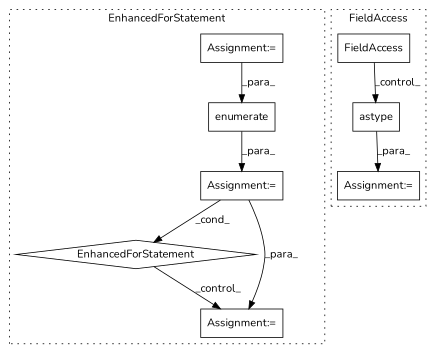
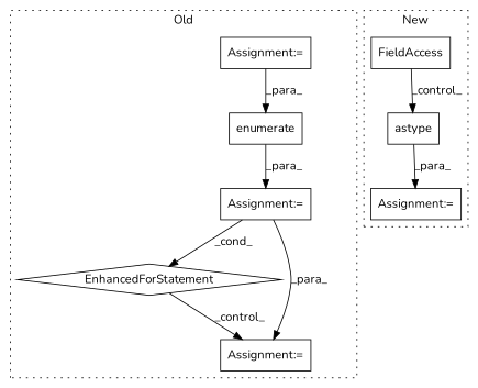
  digraph {
    fontname=Nunito
    node [a=7 fontname=Nunito l=1 s="1335,1421" shape=box]
    edge [fontname=Nunito]
    n1 [a=32 l="10,1" label=enumerate s="1406,1420"]
    n2 [l="63,2" label="Assignment:="]
    n3 [a=70 l="63,2" label=EnhancedForStatement shape=diamond]
    n4 [label="Assignment:=" s=1434]
    n5 [label="Assignment:=" s=1312]
    n6 [a=32 l="7,1" label=astype s="1707,1725"]
    n7 [label="Assignment:=" s=1797]
    n8 [a=22 l=11 label=FieldAccess s=1714]
    subgraph cluster_1 {
-     label=EnhancedForStatement
+     label=Old
      style=dotted
      n1
      n2
      n3
      n4
      n5
    }
    subgraph cluster_2 {
-     label=FieldAccess
+     label=New
      style=dotted
      n6
      n7
      n8
    }
    n1 -> n2 [label=_para_]
    n2 -> n3 [label=_cond_]
    n2 -> n4 [label=_para_]
    n3 -> n4 [label=_control_]
    n5 -> n1 [label=_para_]
    n6 -> n7 [label=_para_]
    n8 -> n6 [label=_control_]
  }
